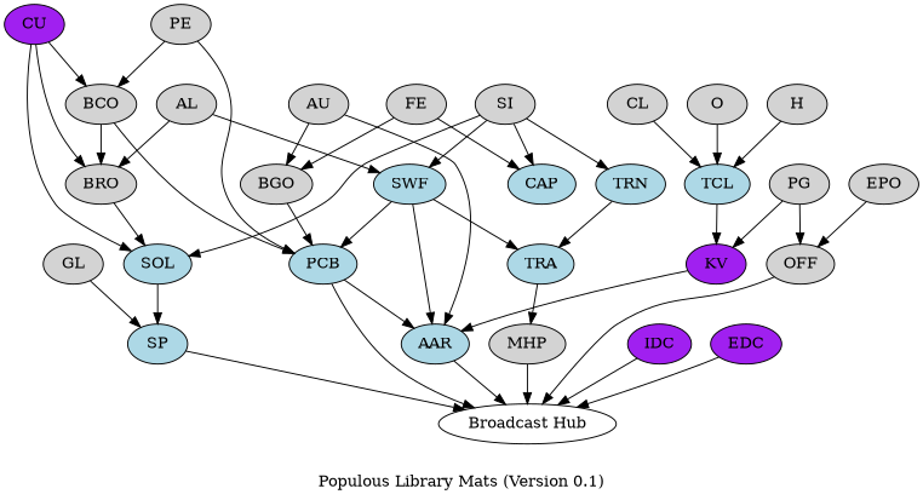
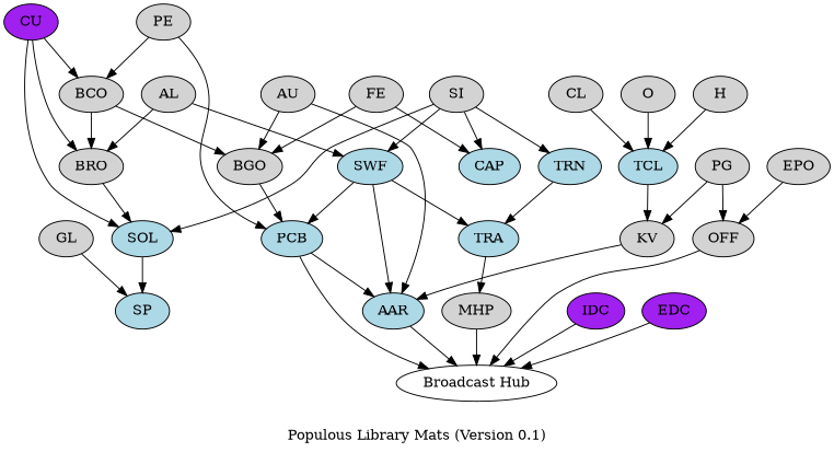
  digraph {
    label="Populous Library Mats (Version 0.1)"
    rankdir=TB
    node [fillcolor=lightgray style=filled]
    "Broadcast Hub" [fillcolor=white]
    MHP
    OFF
    IDC [fillcolor=purple]
    SP [fillcolor=lightblue]
    AAR [fillcolor=lightblue]
    EDC [fillcolor=purple]
    PCB [fillcolor=lightblue]
    TRA [fillcolor=lightblue]
    GL
    SOL [fillcolor=lightblue]
    CU [fillcolor=purple]
    BCO
    BRO
    SI
    CAP [fillcolor=lightblue]
    SWF [fillcolor=lightblue]
    TRN [fillcolor=lightblue]
    PG
-   KV [fillcolor=purple]
+   KV
    EPO
    FE
    BGO
    AL
    PE
    AU
    TCL [fillcolor=lightblue]
    CL
    O
    H
    MHP -> "Broadcast Hub"
    OFF -> "Broadcast Hub"
    IDC -> "Broadcast Hub"
-   SP -> "Broadcast Hub"
    AAR -> "Broadcast Hub"
    EDC -> "Broadcast Hub"
    PCB -> "Broadcast Hub"
    PCB -> AAR
    TRA -> MHP
    GL -> SP
    SOL -> SP
    CU -> SOL
    CU -> BCO
    CU -> BRO
-   BCO -> PCB
+   BCO -> BGO
    BCO -> BRO
    BRO -> SOL
    SI -> SOL
    SI -> CAP
    SI -> SWF
    SI -> TRN
    SWF -> AAR
    SWF -> PCB
    SWF -> TRA
    TRN -> TRA
    PG -> OFF
    PG -> KV
    KV -> AAR
    EPO -> OFF
    FE -> CAP
    FE -> BGO
    BGO -> PCB
    AL -> BRO
    AL -> SWF
    PE -> PCB
    PE -> BCO
    AU -> AAR
    AU -> BGO
    TCL -> KV
    CL -> TCL
    O -> TCL
    H -> TCL
  }
